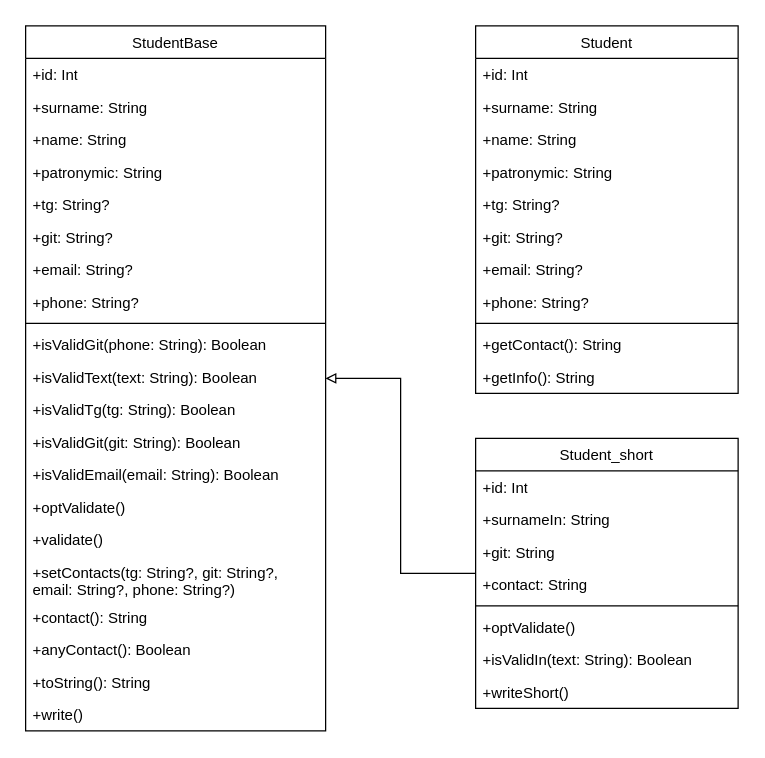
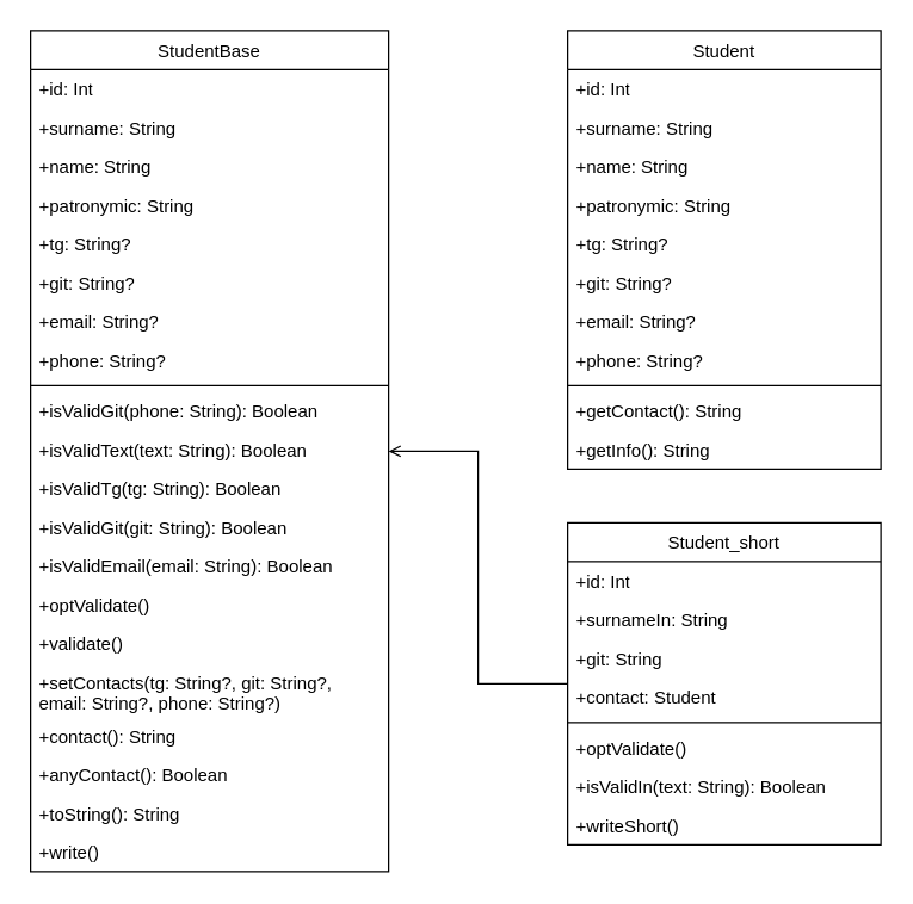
  <mxCell id="0" />
  <mxCell id="1" parent="0" />
  <mxCell id="2" value="&lt;span style=&quot;font-weight: 400;&quot;&gt;Student&lt;/span&gt;" style="swimlane;fontStyle=1;align=center;verticalAlign=top;childLayout=stackLayout;horizontal=1;startSize=26;horizontalStack=0;resizeParent=1;resizeParentMax=0;resizeLast=0;collapsible=1;marginBottom=0;whiteSpace=wrap;html=1;" parent="1" vertex="1"><mxGeometry x="380" y="20" width="210" height="294" as="geometry" /></mxCell>
  <mxCell id="3" value="+id: Int" style="text;strokeColor=none;fillColor=none;align=left;verticalAlign=top;spacingLeft=4;spacingRight=4;overflow=hidden;rotatable=0;points=[[0,0.5],[1,0.5]];portConstraint=eastwest;whiteSpace=wrap;html=1;" parent="2" vertex="1"><mxGeometry y="26" width="210" height="26" as="geometry" /></mxCell>
  <mxCell id="4" value="+surname: String" style="text;strokeColor=none;fillColor=none;align=left;verticalAlign=top;spacingLeft=4;spacingRight=4;overflow=hidden;rotatable=0;points=[[0,0.5],[1,0.5]];portConstraint=eastwest;whiteSpace=wrap;html=1;" parent="2" vertex="1"><mxGeometry y="52" width="210" height="26" as="geometry" /></mxCell>
  <mxCell id="5" value="+name: String" style="text;strokeColor=none;fillColor=none;align=left;verticalAlign=top;spacingLeft=4;spacingRight=4;overflow=hidden;rotatable=0;points=[[0,0.5],[1,0.5]];portConstraint=eastwest;whiteSpace=wrap;html=1;" parent="2" vertex="1"><mxGeometry y="78" width="210" height="26" as="geometry" /></mxCell>
  <mxCell id="6" value="+patronymic: String" style="text;strokeColor=none;fillColor=none;align=left;verticalAlign=top;spacingLeft=4;spacingRight=4;overflow=hidden;rotatable=0;points=[[0,0.5],[1,0.5]];portConstraint=eastwest;whiteSpace=wrap;html=1;" parent="2" vertex="1"><mxGeometry y="104" width="210" height="26" as="geometry" /></mxCell>
  <mxCell id="7" value="+tg: String?" style="text;strokeColor=none;fillColor=none;align=left;verticalAlign=top;spacingLeft=4;spacingRight=4;overflow=hidden;rotatable=0;points=[[0,0.5],[1,0.5]];portConstraint=eastwest;whiteSpace=wrap;html=1;" parent="2" vertex="1"><mxGeometry y="130" width="210" height="26" as="geometry" /></mxCell>
  <mxCell id="8" value="+git: String?" style="text;strokeColor=none;fillColor=none;align=left;verticalAlign=top;spacingLeft=4;spacingRight=4;overflow=hidden;rotatable=0;points=[[0,0.5],[1,0.5]];portConstraint=eastwest;whiteSpace=wrap;html=1;" parent="2" vertex="1"><mxGeometry y="156" width="210" height="26" as="geometry" /></mxCell>
  <mxCell id="9" value="+email: String?" style="text;strokeColor=none;fillColor=none;align=left;verticalAlign=top;spacingLeft=4;spacingRight=4;overflow=hidden;rotatable=0;points=[[0,0.5],[1,0.5]];portConstraint=eastwest;whiteSpace=wrap;html=1;" parent="2" vertex="1"><mxGeometry y="182" width="210" height="26" as="geometry" /></mxCell>
  <mxCell id="10" value="+phone: String?" style="text;strokeColor=none;fillColor=none;align=left;verticalAlign=top;spacingLeft=4;spacingRight=4;overflow=hidden;rotatable=0;points=[[0,0.5],[1,0.5]];portConstraint=eastwest;whiteSpace=wrap;html=1;" parent="2" vertex="1"><mxGeometry y="208" width="210" height="26" as="geometry" /></mxCell>
  <mxCell id="11" value="" style="line;strokeWidth=1;fillColor=none;align=left;verticalAlign=middle;spacingTop=-1;spacingLeft=3;spacingRight=3;rotatable=0;labelPosition=right;points=[];portConstraint=eastwest;strokeColor=inherit;" parent="2" vertex="1"><mxGeometry y="234" width="210" height="8" as="geometry" /></mxCell>
  <mxCell id="12" value="&lt;div&gt;+getContact(): String&lt;br&gt;&lt;/div&gt;" style="text;strokeColor=none;fillColor=none;align=left;verticalAlign=top;spacingLeft=4;spacingRight=4;overflow=hidden;rotatable=0;points=[[0,0.5],[1,0.5]];portConstraint=eastwest;whiteSpace=wrap;html=1;" parent="2" vertex="1"><mxGeometry y="242" width="210" height="26" as="geometry" /></mxCell>
  <mxCell id="13" value="+getInfo(): String" style="text;strokeColor=none;fillColor=none;align=left;verticalAlign=top;spacingLeft=4;spacingRight=4;overflow=hidden;rotatable=0;points=[[0,0.5],[1,0.5]];portConstraint=eastwest;whiteSpace=wrap;html=1;" parent="2" vertex="1"><mxGeometry y="268" width="210" height="26" as="geometry" /></mxCell>
  <mxCell id="14" value="&lt;span style=&quot;font-weight: 400;&quot;&gt;StudentBase&lt;/span&gt;" style="swimlane;fontStyle=1;align=center;verticalAlign=top;childLayout=stackLayout;horizontal=1;startSize=26;horizontalStack=0;resizeParent=1;resizeParentMax=0;resizeLast=0;collapsible=1;marginBottom=0;whiteSpace=wrap;html=1;" parent="1" vertex="1"><mxGeometry x="20" y="20" width="240" height="564" as="geometry" /></mxCell>
  <mxCell id="15" value="+id: Int" style="text;strokeColor=none;fillColor=none;align=left;verticalAlign=top;spacingLeft=4;spacingRight=4;overflow=hidden;rotatable=0;points=[[0,0.5],[1,0.5]];portConstraint=eastwest;whiteSpace=wrap;html=1;" parent="14" vertex="1"><mxGeometry y="26" width="240" height="26" as="geometry" /></mxCell>
  <mxCell id="16" value="+surname: String" style="text;strokeColor=none;fillColor=none;align=left;verticalAlign=top;spacingLeft=4;spacingRight=4;overflow=hidden;rotatable=0;points=[[0,0.5],[1,0.5]];portConstraint=eastwest;whiteSpace=wrap;html=1;" parent="14" vertex="1"><mxGeometry y="52" width="240" height="26" as="geometry" /></mxCell>
  <mxCell id="17" value="+name: String" style="text;strokeColor=none;fillColor=none;align=left;verticalAlign=top;spacingLeft=4;spacingRight=4;overflow=hidden;rotatable=0;points=[[0,0.5],[1,0.5]];portConstraint=eastwest;whiteSpace=wrap;html=1;" parent="14" vertex="1"><mxGeometry y="78" width="240" height="26" as="geometry" /></mxCell>
  <mxCell id="18" value="+patronymic: String" style="text;strokeColor=none;fillColor=none;align=left;verticalAlign=top;spacingLeft=4;spacingRight=4;overflow=hidden;rotatable=0;points=[[0,0.5],[1,0.5]];portConstraint=eastwest;whiteSpace=wrap;html=1;" parent="14" vertex="1"><mxGeometry y="104" width="240" height="26" as="geometry" /></mxCell>
  <mxCell id="19" value="+tg: String?" style="text;strokeColor=none;fillColor=none;align=left;verticalAlign=top;spacingLeft=4;spacingRight=4;overflow=hidden;rotatable=0;points=[[0,0.5],[1,0.5]];portConstraint=eastwest;whiteSpace=wrap;html=1;" parent="14" vertex="1"><mxGeometry y="130" width="240" height="26" as="geometry" /></mxCell>
  <mxCell id="20" value="+git: String?" style="text;strokeColor=none;fillColor=none;align=left;verticalAlign=top;spacingLeft=4;spacingRight=4;overflow=hidden;rotatable=0;points=[[0,0.5],[1,0.5]];portConstraint=eastwest;whiteSpace=wrap;html=1;" parent="14" vertex="1"><mxGeometry y="156" width="240" height="26" as="geometry" /></mxCell>
  <mxCell id="21" value="+email: String?" style="text;strokeColor=none;fillColor=none;align=left;verticalAlign=top;spacingLeft=4;spacingRight=4;overflow=hidden;rotatable=0;points=[[0,0.5],[1,0.5]];portConstraint=eastwest;whiteSpace=wrap;html=1;" parent="14" vertex="1"><mxGeometry y="182" width="240" height="26" as="geometry" /></mxCell>
  <mxCell id="22" value="+phone: String?" style="text;strokeColor=none;fillColor=none;align=left;verticalAlign=top;spacingLeft=4;spacingRight=4;overflow=hidden;rotatable=0;points=[[0,0.5],[1,0.5]];portConstraint=eastwest;whiteSpace=wrap;html=1;" parent="14" vertex="1"><mxGeometry y="208" width="240" height="26" as="geometry" /></mxCell>
  <mxCell id="23" value="" style="line;strokeWidth=1;fillColor=none;align=left;verticalAlign=middle;spacingTop=-1;spacingLeft=3;spacingRight=3;rotatable=0;labelPosition=right;points=[];portConstraint=eastwest;strokeColor=inherit;" parent="14" vertex="1"><mxGeometry y="234" width="240" height="8" as="geometry" /></mxCell>
  <mxCell id="24" value="&lt;div&gt;+isValidGit(phone: String): Boolean&lt;br&gt;&lt;/div&gt;" style="text;strokeColor=none;fillColor=none;align=left;verticalAlign=top;spacingLeft=4;spacingRight=4;overflow=hidden;rotatable=0;points=[[0,0.5],[1,0.5]];portConstraint=eastwest;whiteSpace=wrap;html=1;" parent="14" vertex="1"><mxGeometry y="242" width="240" height="26" as="geometry" /></mxCell>
  <mxCell id="25" value="+isValidText(text: String): Boolean" style="text;strokeColor=none;fillColor=none;align=left;verticalAlign=top;spacingLeft=4;spacingRight=4;overflow=hidden;rotatable=0;points=[[0,0.5],[1,0.5]];portConstraint=eastwest;whiteSpace=wrap;html=1;" parent="14" vertex="1"><mxGeometry y="268" width="240" height="26" as="geometry" /></mxCell>
  <mxCell id="26" value="+isValidTg(tg: String): Boolean" style="text;strokeColor=none;fillColor=none;align=left;verticalAlign=top;spacingLeft=4;spacingRight=4;overflow=hidden;rotatable=0;points=[[0,0.5],[1,0.5]];portConstraint=eastwest;whiteSpace=wrap;html=1;" parent="14" vertex="1"><mxGeometry y="294" width="240" height="26" as="geometry" /></mxCell>
  <mxCell id="27" value="+isValidGit(git: String): Boolean" style="text;strokeColor=none;fillColor=none;align=left;verticalAlign=top;spacingLeft=4;spacingRight=4;overflow=hidden;rotatable=0;points=[[0,0.5],[1,0.5]];portConstraint=eastwest;whiteSpace=wrap;html=1;" parent="14" vertex="1"><mxGeometry y="320" width="240" height="26" as="geometry" /></mxCell>
  <mxCell id="28" value="+isValidEmail(email: String): Boolean" style="text;strokeColor=none;fillColor=none;align=left;verticalAlign=top;spacingLeft=4;spacingRight=4;overflow=hidden;rotatable=0;points=[[0,0.5],[1,0.5]];portConstraint=eastwest;whiteSpace=wrap;html=1;" parent="14" vertex="1"><mxGeometry y="346" width="240" height="26" as="geometry" /></mxCell>
  <mxCell id="29" value="+optValidate()" style="text;strokeColor=none;fillColor=none;align=left;verticalAlign=top;spacingLeft=4;spacingRight=4;overflow=hidden;rotatable=0;points=[[0,0.5],[1,0.5]];portConstraint=eastwest;whiteSpace=wrap;html=1;" parent="14" vertex="1"><mxGeometry y="372" width="240" height="26" as="geometry" /></mxCell>
  <mxCell id="30" value="+validate()" style="text;strokeColor=none;fillColor=none;align=left;verticalAlign=top;spacingLeft=4;spacingRight=4;overflow=hidden;rotatable=0;points=[[0,0.5],[1,0.5]];portConstraint=eastwest;whiteSpace=wrap;html=1;" parent="14" vertex="1"><mxGeometry y="398" width="240" height="26" as="geometry" /></mxCell>
  <mxCell id="31" value="+setContacts(tg: String?, git: String?, email: String?, phone: String?)" style="text;strokeColor=none;fillColor=none;align=left;verticalAlign=top;spacingLeft=4;spacingRight=4;overflow=hidden;rotatable=0;points=[[0,0.5],[1,0.5]];portConstraint=eastwest;whiteSpace=wrap;html=1;" parent="14" vertex="1"><mxGeometry y="424" width="240" height="36" as="geometry" /></mxCell>
  <mxCell id="32" value="+contact(): String" style="text;strokeColor=none;fillColor=none;align=left;verticalAlign=top;spacingLeft=4;spacingRight=4;overflow=hidden;rotatable=0;points=[[0,0.5],[1,0.5]];portConstraint=eastwest;whiteSpace=wrap;html=1;" parent="14" vertex="1"><mxGeometry y="460" width="240" height="26" as="geometry" /></mxCell>
  <mxCell id="33" value="+anyContact(): Boolean" style="text;strokeColor=none;fillColor=none;align=left;verticalAlign=top;spacingLeft=4;spacingRight=4;overflow=hidden;rotatable=0;points=[[0,0.5],[1,0.5]];portConstraint=eastwest;whiteSpace=wrap;html=1;" parent="14" vertex="1"><mxGeometry y="486" width="240" height="26" as="geometry" /></mxCell>
  <mxCell id="34" value="+toString(): String" style="text;strokeColor=none;fillColor=none;align=left;verticalAlign=top;spacingLeft=4;spacingRight=4;overflow=hidden;rotatable=0;points=[[0,0.5],[1,0.5]];portConstraint=eastwest;whiteSpace=wrap;html=1;" parent="14" vertex="1"><mxGeometry y="512" width="240" height="26" as="geometry" /></mxCell>
  <mxCell id="35" value="+write()&amp;nbsp;" style="text;strokeColor=none;fillColor=none;align=left;verticalAlign=top;spacingLeft=4;spacingRight=4;overflow=hidden;rotatable=0;points=[[0,0.5],[1,0.5]];portConstraint=eastwest;whiteSpace=wrap;html=1;" parent="14" vertex="1"><mxGeometry y="538" width="240" height="26" as="geometry" /></mxCell>
- <mxCell id="36" style="edgeStyle=orthogonalEdgeStyle;rounded=0;orthogonalLoop=1;jettySize=auto;html=1;endArrow=block;endFill=0;" parent="1" source="37" target="14" edge="1"><mxGeometry relative="1" as="geometry" /></mxCell>
+ <mxCell id="36" style="edgeStyle=orthogonalEdgeStyle;rounded=0;orthogonalLoop=1;jettySize=auto;html=1;endArrow=open;endFill=0;" parent="1" source="37" target="14" edge="1"><mxGeometry relative="1" as="geometry" /></mxCell>
  <mxCell id="37" value="&lt;span style=&quot;font-weight: 400;&quot;&gt;Student_short&lt;/span&gt;" style="swimlane;fontStyle=1;align=center;verticalAlign=top;childLayout=stackLayout;horizontal=1;startSize=26;horizontalStack=0;resizeParent=1;resizeParentMax=0;resizeLast=0;collapsible=1;marginBottom=0;whiteSpace=wrap;html=1;" parent="1" vertex="1"><mxGeometry x="380" y="350" width="210" height="216" as="geometry" /></mxCell>
  <mxCell id="38" value="+id: Int" style="text;strokeColor=none;fillColor=none;align=left;verticalAlign=top;spacingLeft=4;spacingRight=4;overflow=hidden;rotatable=0;points=[[0,0.5],[1,0.5]];portConstraint=eastwest;whiteSpace=wrap;html=1;" parent="37" vertex="1"><mxGeometry y="26" width="210" height="26" as="geometry" /></mxCell>
  <mxCell id="39" value="+surnameIn: String" style="text;strokeColor=none;fillColor=none;align=left;verticalAlign=top;spacingLeft=4;spacingRight=4;overflow=hidden;rotatable=0;points=[[0,0.5],[1,0.5]];portConstraint=eastwest;whiteSpace=wrap;html=1;" parent="37" vertex="1"><mxGeometry y="52" width="210" height="26" as="geometry" /></mxCell>
  <mxCell id="40" value="+git: String" style="text;strokeColor=none;fillColor=none;align=left;verticalAlign=top;spacingLeft=4;spacingRight=4;overflow=hidden;rotatable=0;points=[[0,0.5],[1,0.5]];portConstraint=eastwest;whiteSpace=wrap;html=1;" parent="37" vertex="1"><mxGeometry y="78" width="210" height="26" as="geometry" /></mxCell>
- <mxCell id="41" value="+contact: String" style="text;strokeColor=none;fillColor=none;align=left;verticalAlign=top;spacingLeft=4;spacingRight=4;overflow=hidden;rotatable=0;points=[[0,0.5],[1,0.5]];portConstraint=eastwest;whiteSpace=wrap;html=1;" parent="37" vertex="1"><mxGeometry y="104" width="210" height="26" as="geometry" /></mxCell>
+ <mxCell id="41" value="+contact: Student" style="text;strokeColor=none;fillColor=none;align=left;verticalAlign=top;spacingLeft=4;spacingRight=4;overflow=hidden;rotatable=0;points=[[0,0.5],[1,0.5]];portConstraint=eastwest;whiteSpace=wrap;html=1;" parent="37" vertex="1"><mxGeometry y="104" width="210" height="26" as="geometry" /></mxCell>
  <mxCell id="42" value="" style="line;strokeWidth=1;fillColor=none;align=left;verticalAlign=middle;spacingTop=-1;spacingLeft=3;spacingRight=3;rotatable=0;labelPosition=right;points=[];portConstraint=eastwest;strokeColor=inherit;" parent="37" vertex="1"><mxGeometry y="130" width="210" height="8" as="geometry" /></mxCell>
  <mxCell id="43" value="&lt;div&gt;+optValidate()&lt;br&gt;&lt;/div&gt;" style="text;strokeColor=none;fillColor=none;align=left;verticalAlign=top;spacingLeft=4;spacingRight=4;overflow=hidden;rotatable=0;points=[[0,0.5],[1,0.5]];portConstraint=eastwest;whiteSpace=wrap;html=1;" parent="37" vertex="1"><mxGeometry y="138" width="210" height="26" as="geometry" /></mxCell>
  <mxCell id="44" value="+isValidIn(text: String): Boolean" style="text;strokeColor=none;fillColor=none;align=left;verticalAlign=top;spacingLeft=4;spacingRight=4;overflow=hidden;rotatable=0;points=[[0,0.5],[1,0.5]];portConstraint=eastwest;whiteSpace=wrap;html=1;" parent="37" vertex="1"><mxGeometry y="164" width="210" height="26" as="geometry" /></mxCell>
  <mxCell id="45" value="+writeShort()" style="text;strokeColor=none;fillColor=none;align=left;verticalAlign=top;spacingLeft=4;spacingRight=4;overflow=hidden;rotatable=0;points=[[0,0.5],[1,0.5]];portConstraint=eastwest;whiteSpace=wrap;html=1;" parent="37" vertex="1"><mxGeometry y="190" width="210" height="26" as="geometry" /></mxCell>
